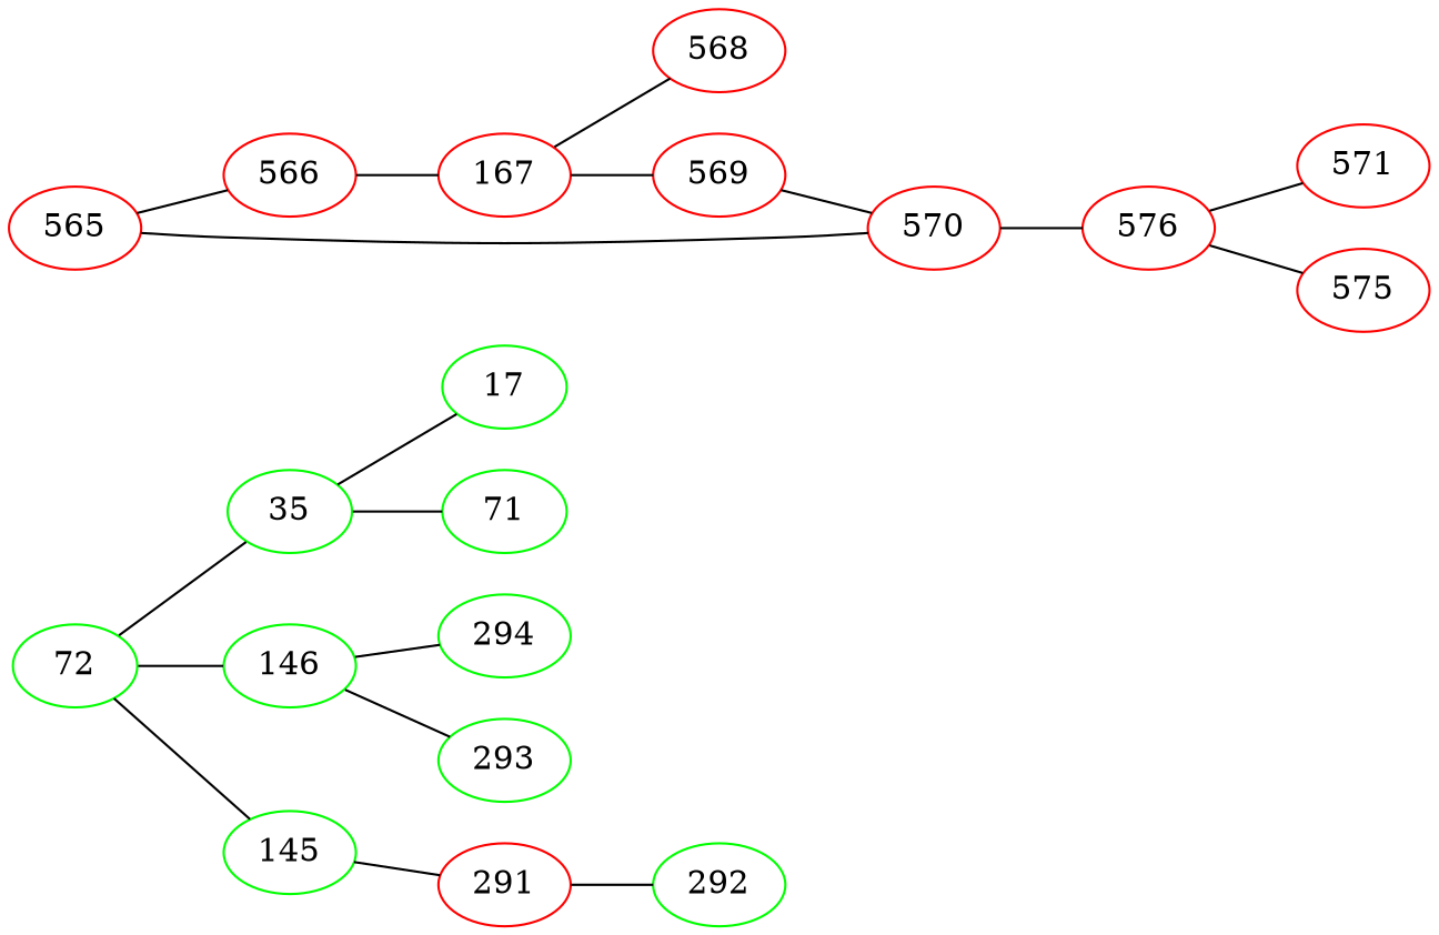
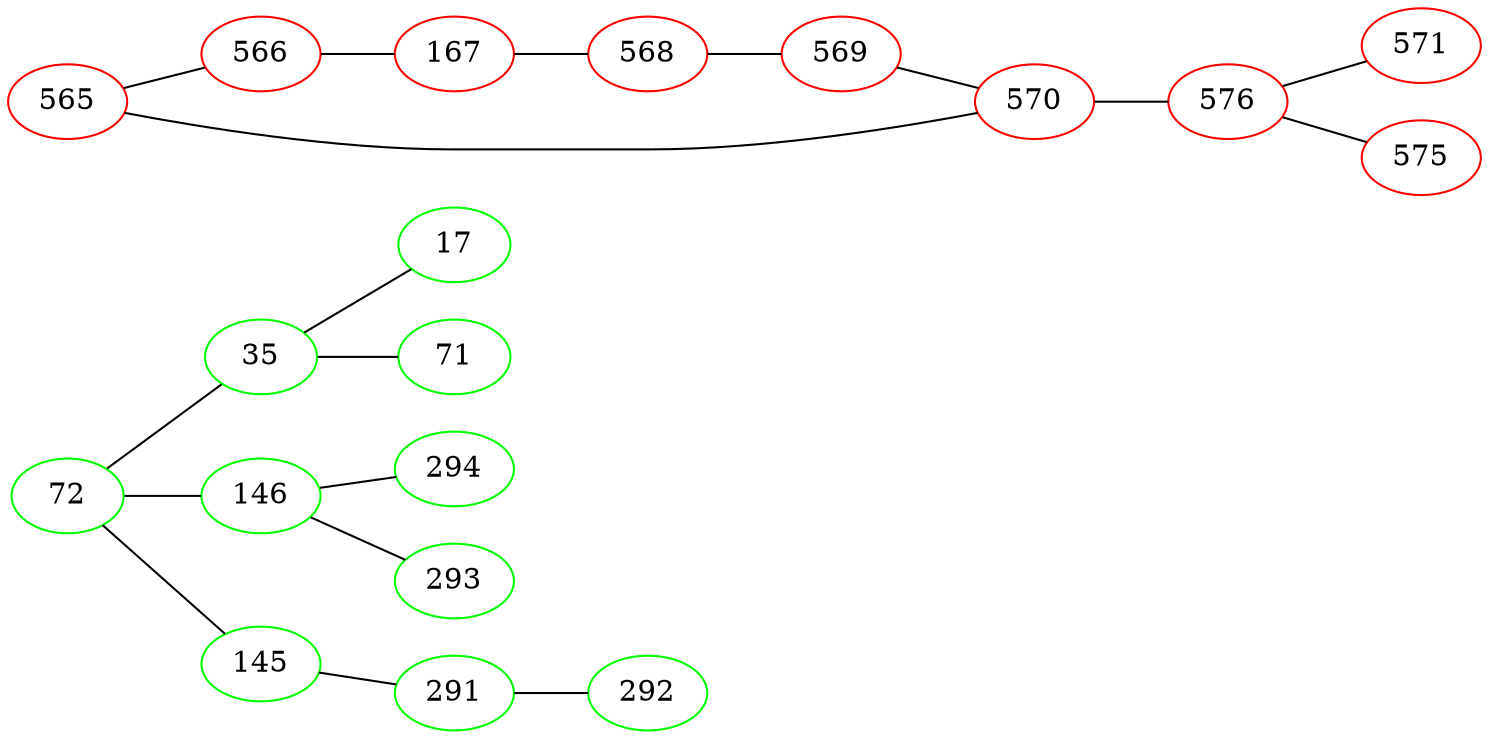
  graph {
    rankdir=LR
    node [color=green]
    n1 [label=72]
    n2 [label=35]
    n3 [label=146]
    n4 [label=145]
    n5 [label=17]
    n6 [label=71]
    n7 [label=294]
    n8 [label=293]
-   n9 [color=red label=291]
+   n9 [label=291]
    n10 [color=red label=565]
    n11 [color=red label=566]
    n12 [label=292]
    n13 [color=red label=167]
    n14 [color=red label=568]
    n15 [color=red label=569]
    n16 [color=red label=570]
    n17 [color=red label=576]
    n18 [color=red label=571]
    n19 [color=red label=575]
    n1 -- n2
    n1 -- n3
    n1 -- n4
    n2 -- n5
    n2 -- n6
    n3 -- n7
    n3 -- n8
    n4 -- n9
    n9 -- n12
    n10 -- n11
    n11 -- n13
    n13 -- n14
-   n13 -- n15
+   n14 -- n15
    n15 -- n16
    n16 -- n10
    n16 -- n17
    n17 -- n18
    n17 -- n19
  }
